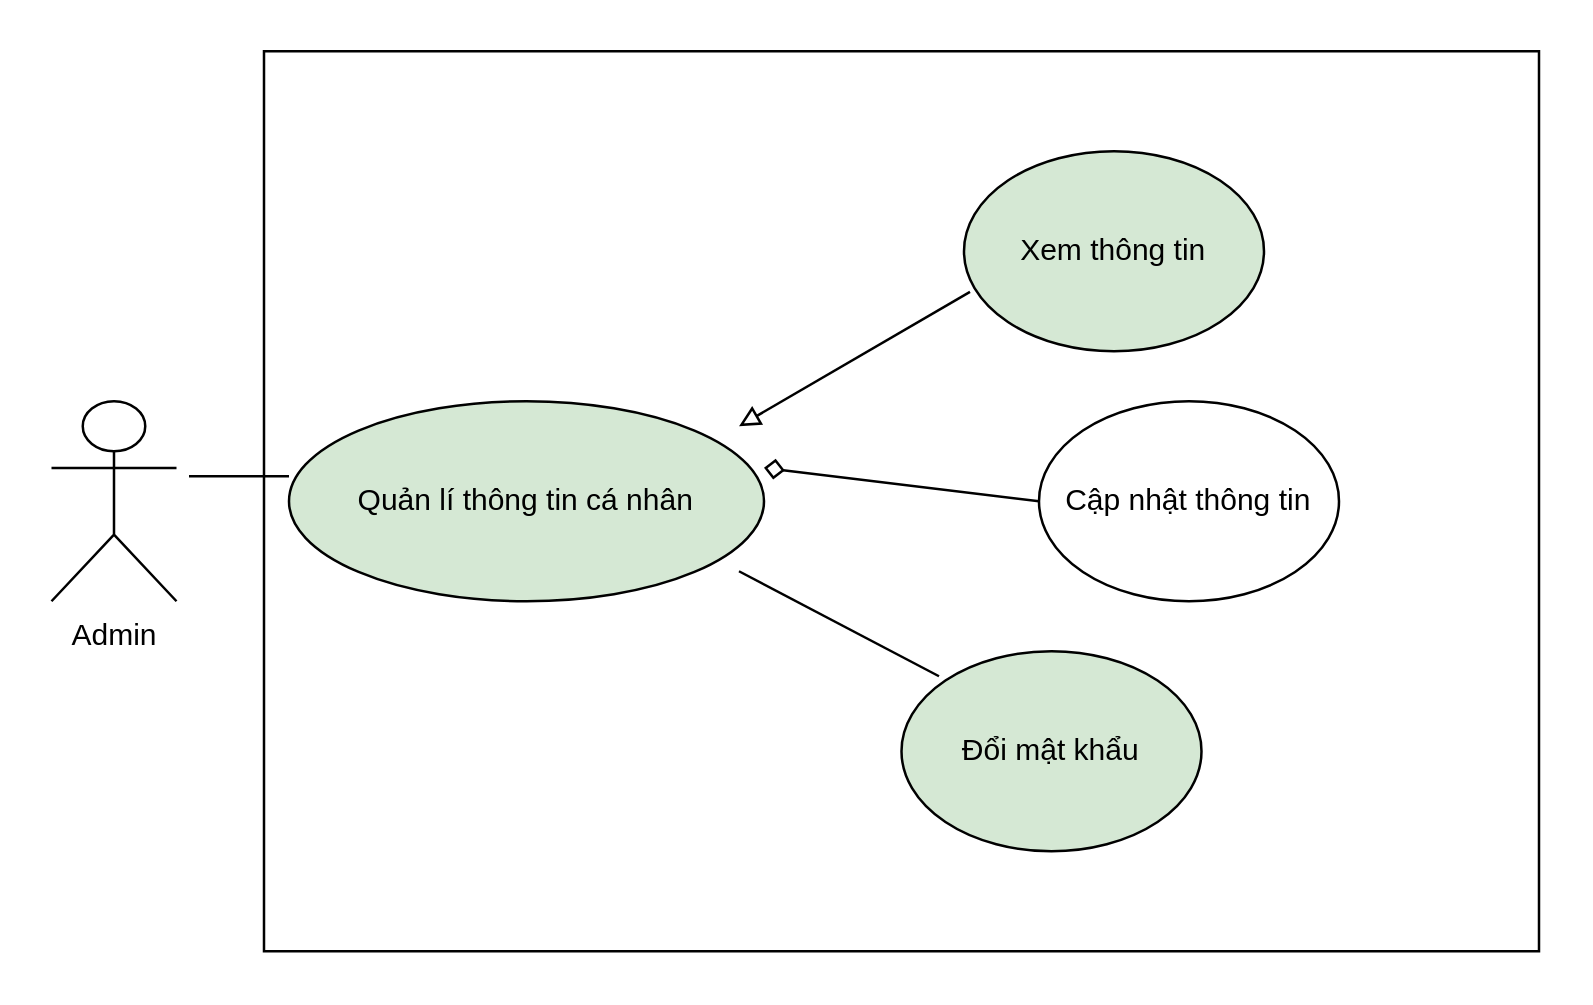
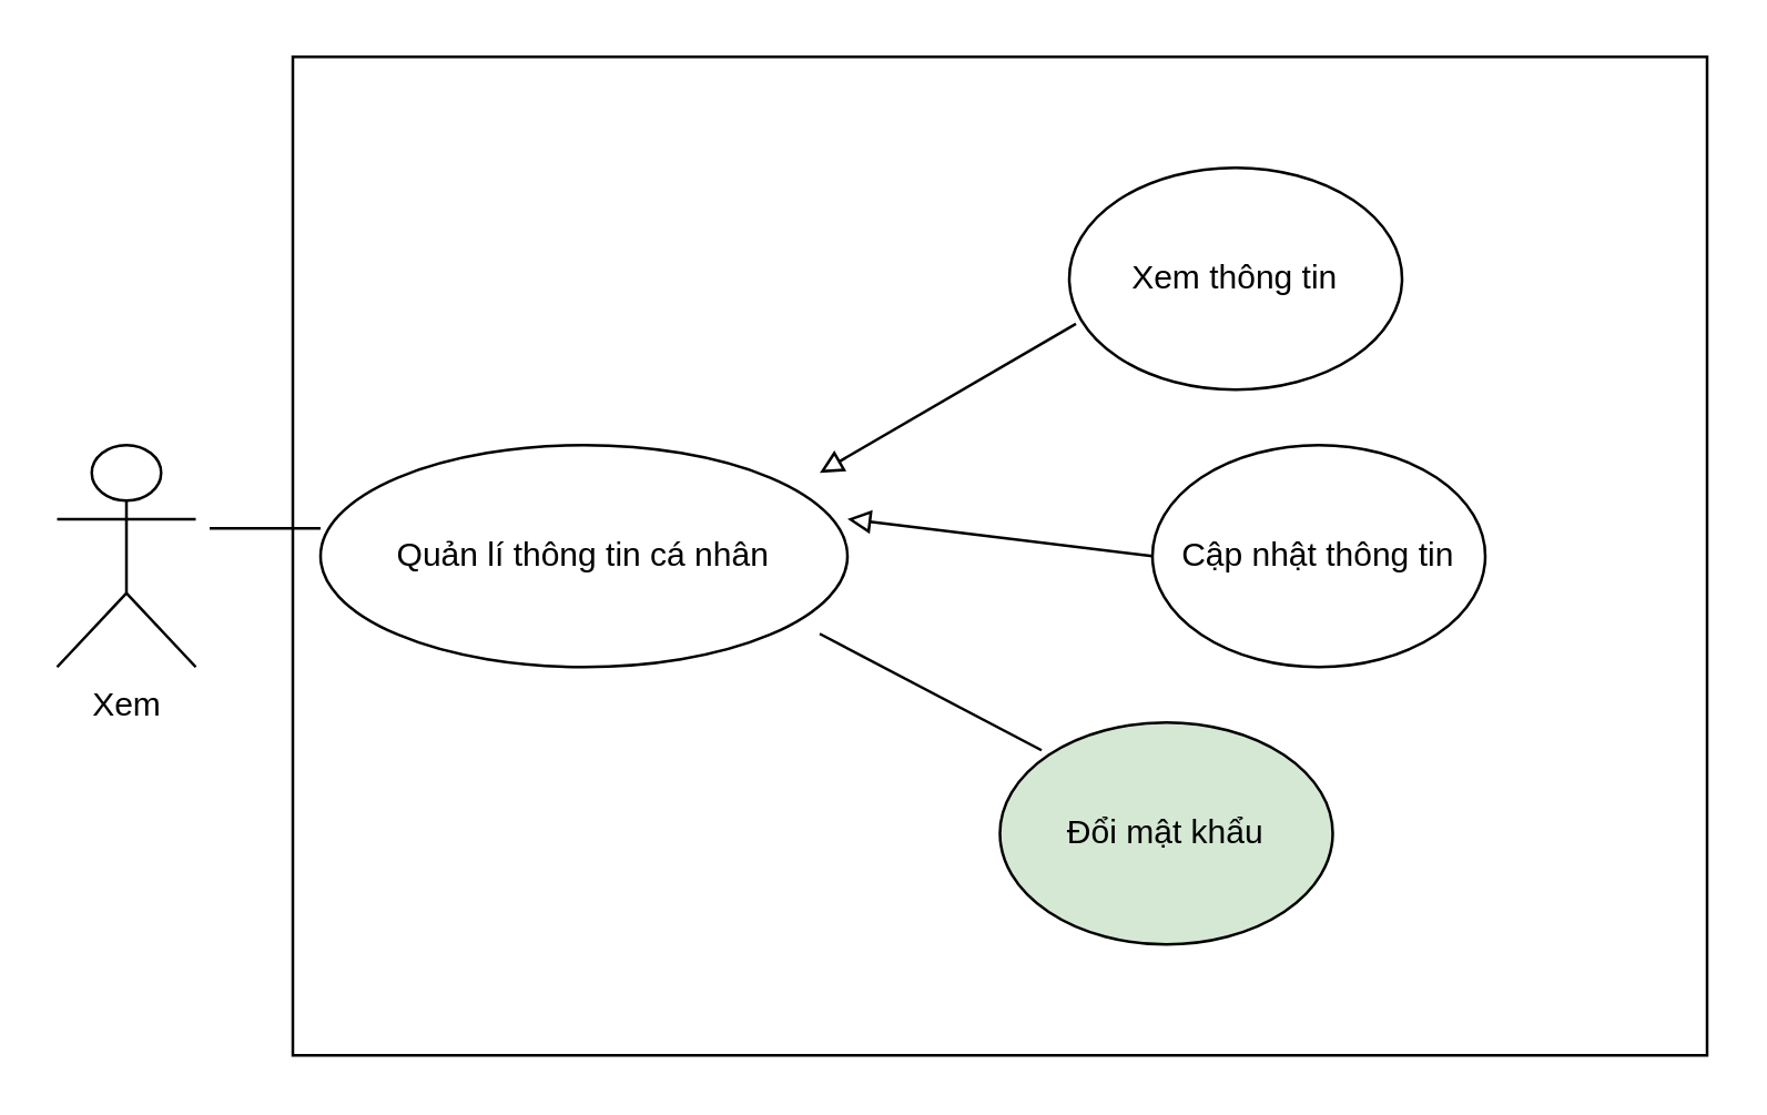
  <mxCell id="0" />
  <mxCell id="1" parent="0" />
- <mxCell id="2" value="Admin" style="shape=umlActor;verticalLabelPosition=bottom;labelBackgroundColor=#ffffff;verticalAlign=top;html=1;outlineConnect=0;" vertex="1" parent="1"><mxGeometry x="20" y="160" width="50" height="80" as="geometry" /></mxCell>
+ <mxCell id="2" value="Xem" style="shape=umlActor;verticalLabelPosition=bottom;labelBackgroundColor=#ffffff;verticalAlign=top;html=1;outlineConnect=0;" vertex="1" parent="1"><mxGeometry x="20" y="160" width="50" height="80" as="geometry" /></mxCell>
  <mxCell id="3" value="" style="rounded=0;whiteSpace=wrap;html=1;" vertex="1" parent="1"><mxGeometry x="105" y="20" width="510" height="360" as="geometry" /></mxCell>
- <mxCell id="4" value="Quản lí thông tin cá nhân" style="ellipse;whiteSpace=wrap;html=1;fillColor=#d5e8d4;" vertex="1" parent="1"><mxGeometry x="115" y="160" width="190" height="80" as="geometry" /></mxCell>
+ <mxCell id="4" value="Quản lí thông tin cá nhân" style="ellipse;whiteSpace=wrap;html=1;" vertex="1" parent="1"><mxGeometry x="115" y="160" width="190" height="80" as="geometry" /></mxCell>
  <mxCell id="5" value="" style="endArrow=none;html=1;exitX=0;exitY=0.375;exitDx=0;exitDy=0;exitPerimeter=0;" edge="1" parent="1" source="4"><mxGeometry width="50" height="50" relative="1" as="geometry"><mxPoint x="25" y="450" as="sourcePoint" /><mxPoint x="75" y="190" as="targetPoint" /></mxGeometry></mxCell>
- <mxCell id="6" value="Xem thông tin" style="ellipse;whiteSpace=wrap;html=1;fillColor=#d5e8d4;" vertex="1" parent="1"><mxGeometry x="385" y="60" width="120" height="80" as="geometry" /></mxCell>
+ <mxCell id="6" value="Xem thông tin" style="ellipse;whiteSpace=wrap;html=1;" vertex="1" parent="1"><mxGeometry x="385" y="60" width="120" height="80" as="geometry" /></mxCell>
  <mxCell id="7" value="Cập nhật thông tin" style="ellipse;whiteSpace=wrap;html=1;" vertex="1" parent="1"><mxGeometry x="415" y="160" width="120" height="80" as="geometry" /></mxCell>
  <mxCell id="8" value="Đổi mật khẩu" style="ellipse;whiteSpace=wrap;html=1;fillColor=#d5e8d4;" vertex="1" parent="1"><mxGeometry x="360" y="260" width="120" height="80" as="geometry" /></mxCell>
  <mxCell id="9" value="" style="endArrow=block;html=1;endFill=0;exitX=0.02;exitY=0.703;exitDx=0;exitDy=0;exitPerimeter=0;" edge="1" parent="1" source="6"><mxGeometry width="50" height="50" relative="1" as="geometry"><mxPoint x="25" y="450" as="sourcePoint" /><mxPoint x="295" y="170" as="targetPoint" /></mxGeometry></mxCell>
- <mxCell id="10" value="" style="endArrow=diamond;html=1;endFill=0;exitX=0;exitY=0.5;exitDx=0;exitDy=0;entryX=1;entryY=0.333;entryDx=0;entryDy=0;entryPerimeter=0;" edge="1" parent="1" source="7" target="4"><mxGeometry width="50" height="50" relative="1" as="geometry"><mxPoint x="397.4" y="126.24" as="sourcePoint" /><mxPoint x="305" y="180" as="targetPoint" /></mxGeometry></mxCell>
+ <mxCell id="10" value="" style="endArrow=block;html=1;endFill=0;exitX=0;exitY=0.5;exitDx=0;exitDy=0;entryX=1;entryY=0.333;entryDx=0;entryDy=0;entryPerimeter=0;" edge="1" parent="1" source="7" target="4"><mxGeometry width="50" height="50" relative="1" as="geometry"><mxPoint x="397.4" y="126.24" as="sourcePoint" /><mxPoint x="305" y="180" as="targetPoint" /></mxGeometry></mxCell>
  <mxCell id="11" value="" style="endArrow=none;html=1;" edge="1" parent="1"><mxGeometry width="50" height="50" relative="1" as="geometry"><mxPoint x="375" y="270" as="sourcePoint" /><mxPoint x="295" y="228" as="targetPoint" /></mxGeometry></mxCell>
